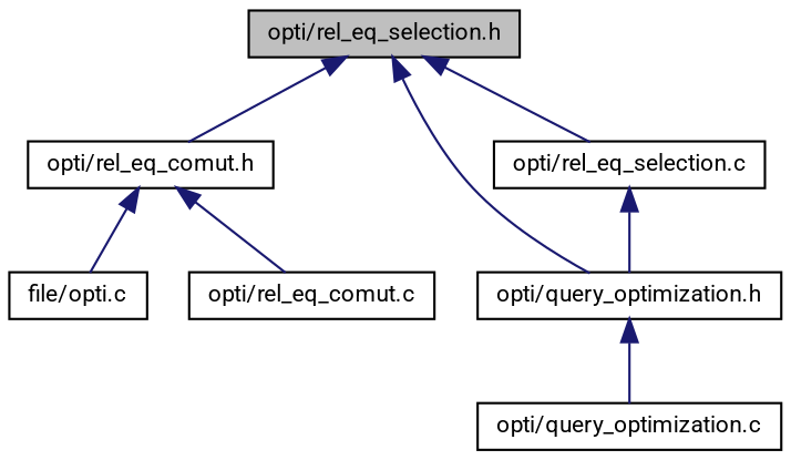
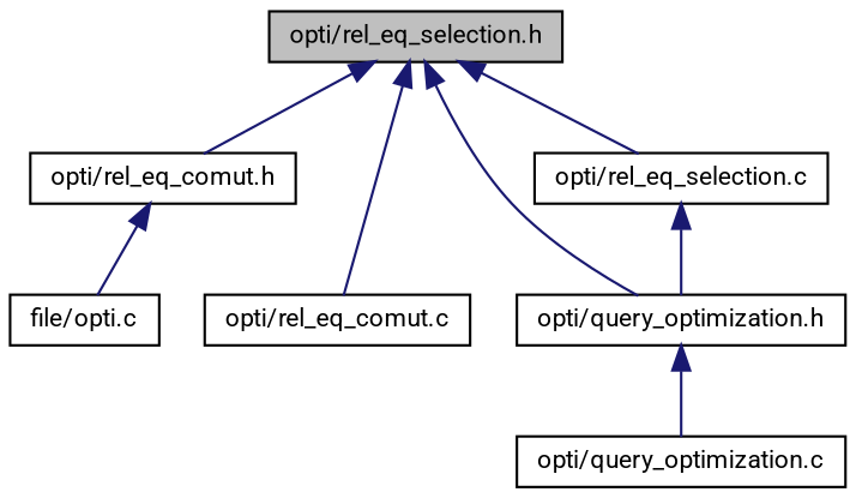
  digraph {
    fontname=Roboto
    node [color=black fontname=Roboto fontsize=10 shape=record]
    edge [color=midnightblue dir=back fontname=Roboto fontsize=10 labelfontname=Helvetica labelfontsize=10 style=solid]
    n1 [fillcolor=grey75 fontcolor=black height=0.2 label="opti/rel_eq_selection.h" style=filled width=0.4]
    n2 [height=0.2 label="opti/rel_eq_comut.h" width=0.4]
    n3 [height=0.2 label="opti/query_optimization.h" width=0.4]
    n4 [height=0.2 label="opti/rel_eq_selection.c" width=0.4]
    n5 [height=0.2 label="file/opti.c" width=0.4]
    n6 [height=0.2 label="opti/rel_eq_comut.c" width=0.4]
    n7 [height=0.2 label="opti/query_optimization.c" width=0.4]
    n1 -> n2
    n1 -> n3
    n1 -> n4
    n2 -> n5
-   n2 -> n6
+   n1 -> n6
    n3 -> n7
    n4 -> n3
  }
